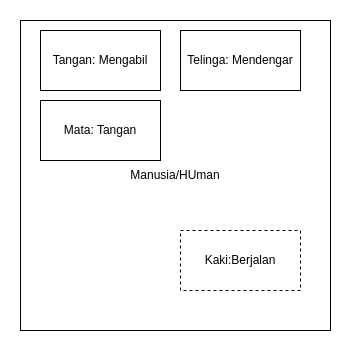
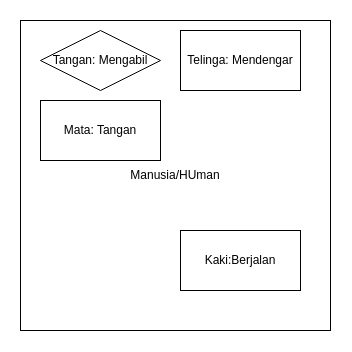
  <mxCell id="0" />
  <mxCell id="1" parent="0" />
  <mxCell id="2" value="Manusia/HUman" style="whiteSpace=wrap;html=1;aspect=fixed;" vertex="1" parent="1"><mxGeometry x="20" y="20" width="310" height="310" as="geometry" /></mxCell>
- <mxCell id="3" value="Tangan: Mengabil " style="rounded=0;whiteSpace=wrap;html=1;" vertex="1" parent="1"><mxGeometry x="40" y="30" width="120" height="60" as="geometry" /></mxCell>
+ <mxCell id="3" value="Tangan: Mengabil " style="rhombus;whiteSpace=wrap;html=1;" vertex="1" parent="1"><mxGeometry x="40" y="30" width="120" height="60" as="geometry" /></mxCell>
  <mxCell id="4" value="Mata: Tangan " style="rounded=0;whiteSpace=wrap;html=1;" vertex="1" parent="1"><mxGeometry x="40" y="100" width="120" height="60" as="geometry" /></mxCell>
  <mxCell id="5" value="Telinga: Mendengar " style="rounded=0;whiteSpace=wrap;html=1;" vertex="1" parent="1"><mxGeometry x="180" y="30" width="120" height="60" as="geometry" /></mxCell>
- <mxCell id="6" value="Kaki:Berjalan " style="rounded=0;whiteSpace=wrap;html=1;dashed=1;" vertex="1" parent="1"><mxGeometry x="180" y="230" width="120" height="60" as="geometry" /></mxCell>
+ <mxCell id="6" value="Kaki:Berjalan " style="rounded=0;whiteSpace=wrap;html=1;" vertex="1" parent="1"><mxGeometry x="180" y="230" width="120" height="60" as="geometry" /></mxCell>
